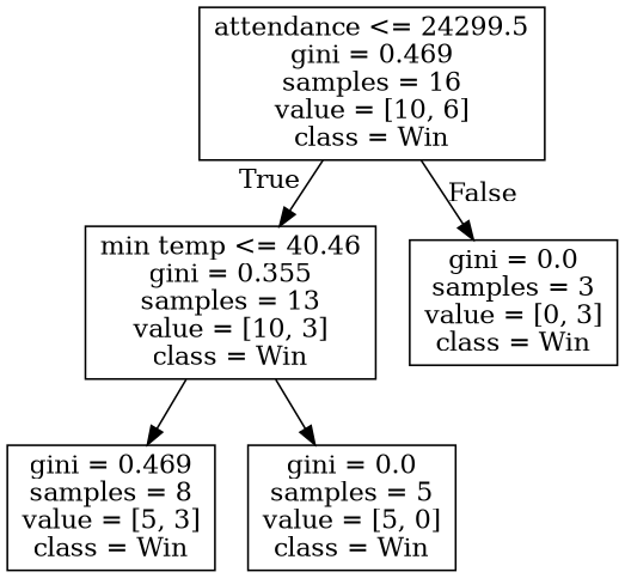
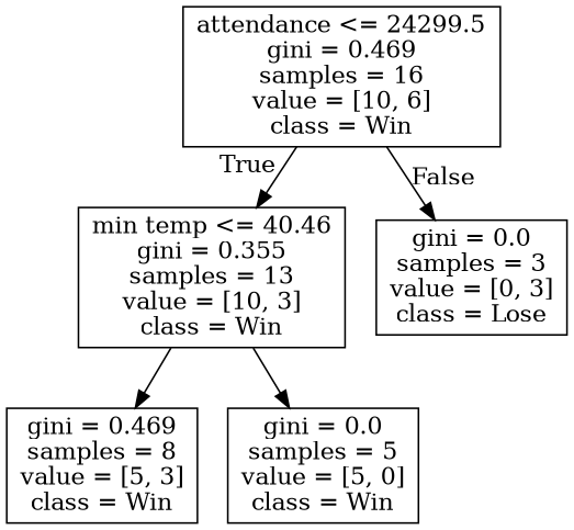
  digraph {
    node [shape=box]
    n1 [label="attendance <= 24299.5\ngini = 0.469\nsamples = 16\nvalue = [10, 6]\nclass = Win"]
    n2 [label="min temp <= 40.46\ngini = 0.355\nsamples = 13\nvalue = [10, 3]\nclass = Win"]
-   n3 [label="gini = 0.0\nsamples = 3\nvalue = [0, 3]\nclass = Win"]
+   n3 [label="gini = 0.0\nsamples = 3\nvalue = [0, 3]\nclass = Lose"]
    n4 [label="gini = 0.469\nsamples = 8\nvalue = [5, 3]\nclass = Win"]
    n5 [label="gini = 0.0\nsamples = 5\nvalue = [5, 0]\nclass = Win"]
    n1 -> n2 [headlabel=True labelangle=45 labeldistance=2.5]
    n1 -> n3 [headlabel=False labelangle=-45 labeldistance=2.5]
    n2 -> n4
    n2 -> n5
  }
